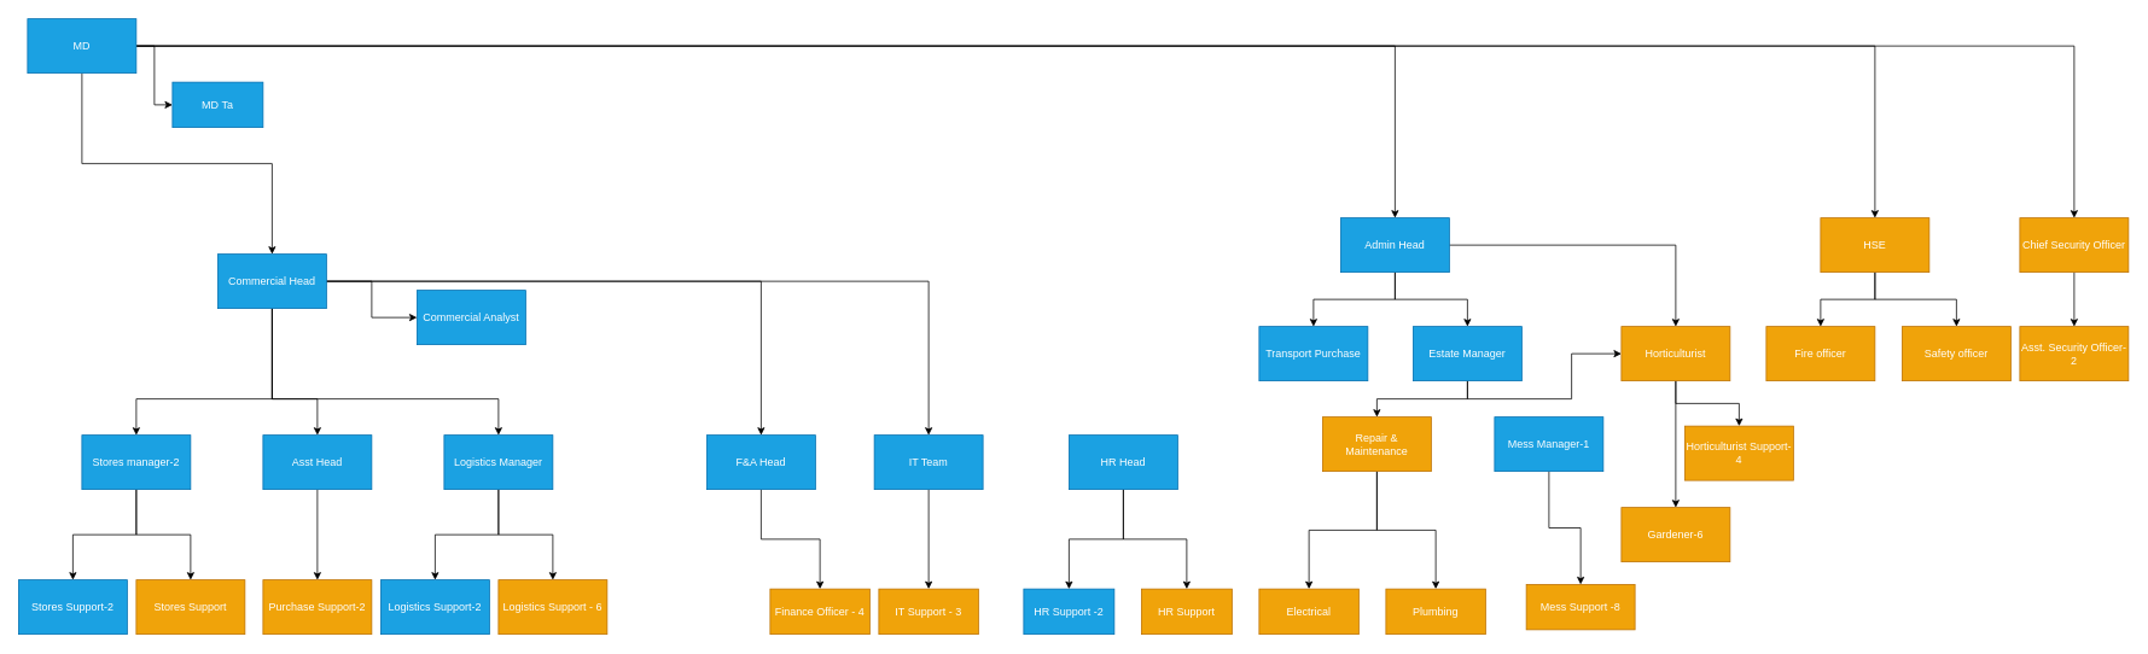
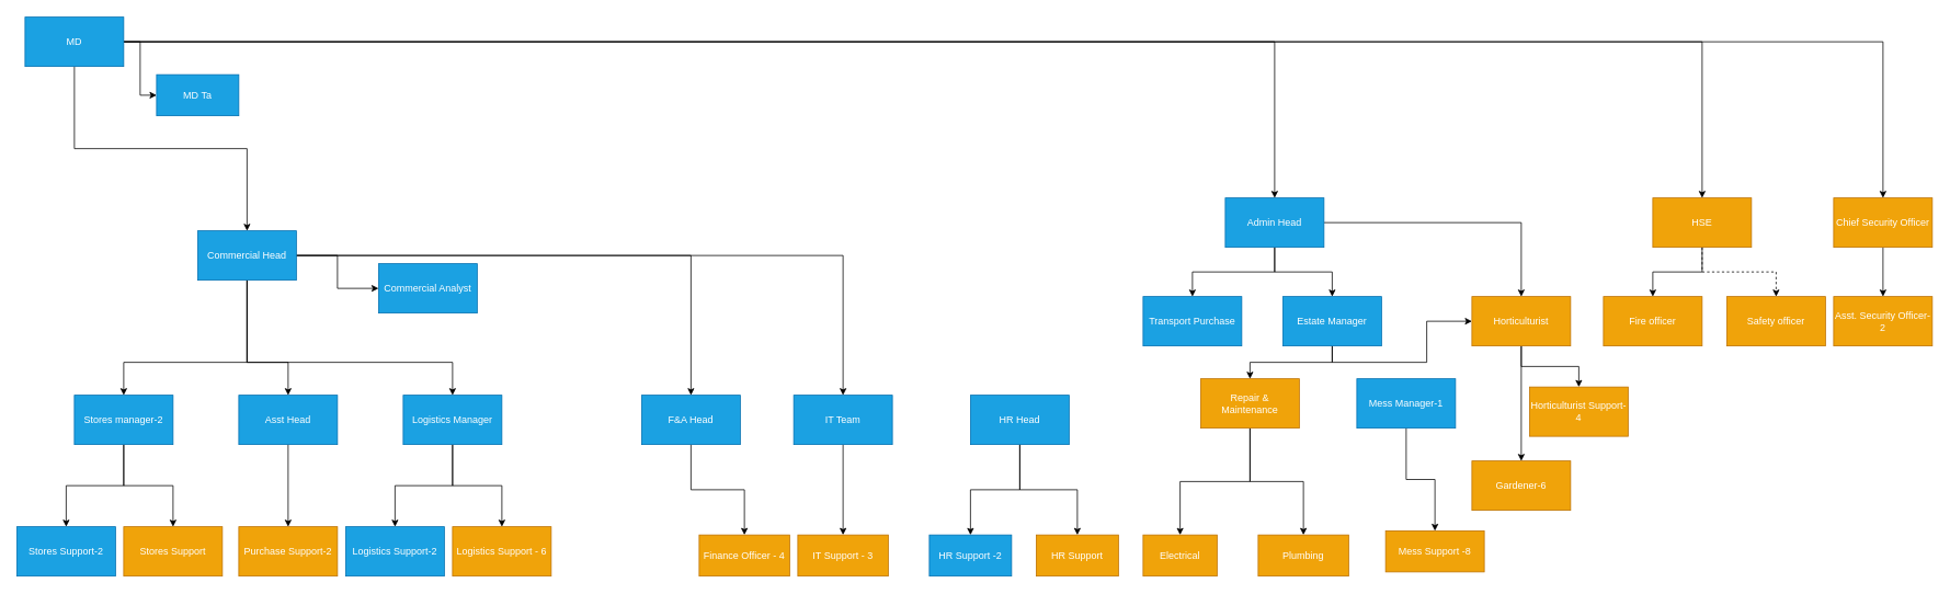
  <mxCell id="0" />
  <mxCell id="1" parent="0" />
  <mxCell id="2" style="edgeStyle=orthogonalEdgeStyle;rounded=0;orthogonalLoop=1;jettySize=auto;html=1;entryX=0;entryY=0.5;entryDx=0;entryDy=0;exitX=1;exitY=0.5;exitDx=0;exitDy=0;" edge="1" parent="1" source="7" target="8"><mxGeometry relative="1" as="geometry"><mxPoint x="160" y="50" as="sourcePoint" /></mxGeometry></mxCell>
  <mxCell id="3" style="edgeStyle=orthogonalEdgeStyle;rounded=0;orthogonalLoop=1;jettySize=auto;html=1;exitX=0.5;exitY=1;exitDx=0;exitDy=0;entryX=0.5;entryY=0;entryDx=0;entryDy=0;" edge="1" parent="1" source="7" target="15"><mxGeometry relative="1" as="geometry" /></mxCell>
  <mxCell id="4" style="edgeStyle=orthogonalEdgeStyle;rounded=0;orthogonalLoop=1;jettySize=auto;html=1;exitX=1;exitY=0.5;exitDx=0;exitDy=0;entryX=0.5;entryY=0;entryDx=0;entryDy=0;" edge="1" parent="1" source="7" target="64"><mxGeometry relative="1" as="geometry" /></mxCell>
  <mxCell id="5" style="edgeStyle=orthogonalEdgeStyle;rounded=0;orthogonalLoop=1;jettySize=auto;html=1;exitX=1;exitY=0.5;exitDx=0;exitDy=0;" edge="1" parent="1" source="7" target="68"><mxGeometry relative="1" as="geometry" /></mxCell>
  <mxCell id="6" style="edgeStyle=orthogonalEdgeStyle;rounded=0;orthogonalLoop=1;jettySize=auto;html=1;exitX=1;exitY=0.5;exitDx=0;exitDy=0;entryX=0.5;entryY=0;entryDx=0;entryDy=0;" edge="1" parent="1" source="7" target="61"><mxGeometry relative="1" as="geometry" /></mxCell>
  <mxCell id="7" value="MD" style="rounded=0;whiteSpace=wrap;html=1;fillColor=#1ba1e2;strokeColor=#006EAF;fontColor=#ffffff;" vertex="1" parent="1"><mxGeometry x="30" y="20" width="120" height="60" as="geometry" /></mxCell>
  <mxCell id="8" value="MD Ta" style="rounded=0;whiteSpace=wrap;html=1;fillColor=#1ba1e2;strokeColor=#006EAF;fontColor=#ffffff;" vertex="1" parent="1"><mxGeometry x="190" y="90" width="100" height="50" as="geometry" /></mxCell>
  <mxCell id="9" style="edgeStyle=orthogonalEdgeStyle;rounded=0;orthogonalLoop=1;jettySize=auto;html=1;exitX=1;exitY=0.5;exitDx=0;exitDy=0;" edge="1" parent="1" source="15" target="16"><mxGeometry relative="1" as="geometry" /></mxCell>
  <mxCell id="10" style="edgeStyle=orthogonalEdgeStyle;rounded=0;orthogonalLoop=1;jettySize=auto;html=1;exitX=0.5;exitY=1;exitDx=0;exitDy=0;entryX=0.5;entryY=0;entryDx=0;entryDy=0;" edge="1" parent="1" source="15" target="24"><mxGeometry relative="1" as="geometry"><Array as="points"><mxPoint x="300" y="440" /><mxPoint x="550" y="440" /></Array></mxGeometry></mxCell>
  <mxCell id="11" style="edgeStyle=orthogonalEdgeStyle;rounded=0;orthogonalLoop=1;jettySize=auto;html=1;exitX=0.5;exitY=1;exitDx=0;exitDy=0;" edge="1" parent="1" source="15" target="18"><mxGeometry relative="1" as="geometry"><Array as="points"><mxPoint x="300" y="440" /><mxPoint x="350" y="440" /></Array></mxGeometry></mxCell>
  <mxCell id="12" style="edgeStyle=orthogonalEdgeStyle;rounded=0;orthogonalLoop=1;jettySize=auto;html=1;exitX=0.5;exitY=1;exitDx=0;exitDy=0;" edge="1" parent="1" source="15" target="21"><mxGeometry relative="1" as="geometry"><Array as="points"><mxPoint x="300" y="440" /><mxPoint x="150" y="440" /></Array></mxGeometry></mxCell>
  <mxCell id="13" style="edgeStyle=orthogonalEdgeStyle;rounded=0;orthogonalLoop=1;jettySize=auto;html=1;exitX=1;exitY=0.5;exitDx=0;exitDy=0;" edge="1" parent="1" source="15" target="26"><mxGeometry relative="1" as="geometry" /></mxCell>
  <mxCell id="14" style="edgeStyle=orthogonalEdgeStyle;rounded=0;orthogonalLoop=1;jettySize=auto;html=1;exitX=1;exitY=0.5;exitDx=0;exitDy=0;" edge="1" parent="1" source="15" target="28"><mxGeometry relative="1" as="geometry" /></mxCell>
  <mxCell id="15" value="Commercial Head" style="rounded=0;whiteSpace=wrap;html=1;fillColor=#1ba1e2;strokeColor=#006EAF;fontColor=#ffffff;" vertex="1" parent="1"><mxGeometry x="240" y="280" width="120" height="60" as="geometry" /></mxCell>
  <mxCell id="16" value="Commercial Analyst" style="rounded=0;whiteSpace=wrap;html=1;fillColor=#1ba1e2;strokeColor=#006EAF;fontColor=#ffffff;" vertex="1" parent="1"><mxGeometry x="460" y="320" width="120" height="60" as="geometry" /></mxCell>
  <mxCell id="17" style="edgeStyle=orthogonalEdgeStyle;rounded=0;orthogonalLoop=1;jettySize=auto;html=1;exitX=0.5;exitY=1;exitDx=0;exitDy=0;" edge="1" parent="1" source="18" target="33"><mxGeometry relative="1" as="geometry" /></mxCell>
  <mxCell id="18" value="Asst Head" style="rounded=0;whiteSpace=wrap;html=1;fillColor=#1ba1e2;strokeColor=#006EAF;fontColor=#ffffff;" vertex="1" parent="1"><mxGeometry x="290" y="480" width="120" height="60" as="geometry" /></mxCell>
  <mxCell id="19" value="" style="edgeStyle=orthogonalEdgeStyle;rounded=0;orthogonalLoop=1;jettySize=auto;html=1;" edge="1" parent="1" source="21" target="31"><mxGeometry relative="1" as="geometry" /></mxCell>
  <mxCell id="20" style="edgeStyle=orthogonalEdgeStyle;rounded=0;orthogonalLoop=1;jettySize=auto;html=1;exitX=0.5;exitY=1;exitDx=0;exitDy=0;entryX=0.5;entryY=0;entryDx=0;entryDy=0;" edge="1" parent="1" source="21" target="32"><mxGeometry relative="1" as="geometry" /></mxCell>
  <mxCell id="21" value="Stores manager-2" style="rounded=0;whiteSpace=wrap;html=1;fillColor=#1ba1e2;strokeColor=#006EAF;fontColor=#ffffff;" vertex="1" parent="1"><mxGeometry x="90" y="480" width="120" height="60" as="geometry" /></mxCell>
  <mxCell id="22" style="edgeStyle=orthogonalEdgeStyle;rounded=0;orthogonalLoop=1;jettySize=auto;html=1;exitX=0.5;exitY=1;exitDx=0;exitDy=0;" edge="1" parent="1" source="24" target="34"><mxGeometry relative="1" as="geometry" /></mxCell>
  <mxCell id="23" style="edgeStyle=orthogonalEdgeStyle;rounded=0;orthogonalLoop=1;jettySize=auto;html=1;exitX=0.5;exitY=1;exitDx=0;exitDy=0;" edge="1" parent="1" source="24" target="35"><mxGeometry relative="1" as="geometry" /></mxCell>
  <mxCell id="24" value="Logistics Manager" style="rounded=0;whiteSpace=wrap;html=1;fillColor=#1ba1e2;strokeColor=#006EAF;fontColor=#ffffff;" vertex="1" parent="1"><mxGeometry x="490" y="480" width="120" height="60" as="geometry" /></mxCell>
  <mxCell id="25" style="edgeStyle=orthogonalEdgeStyle;rounded=0;orthogonalLoop=1;jettySize=auto;html=1;exitX=0.5;exitY=1;exitDx=0;exitDy=0;" edge="1" parent="1" source="26" target="30"><mxGeometry relative="1" as="geometry" /></mxCell>
  <mxCell id="26" value="F&amp;amp;A Head" style="rounded=0;whiteSpace=wrap;html=1;fillColor=#1ba1e2;strokeColor=#006EAF;fontColor=#ffffff;" vertex="1" parent="1"><mxGeometry x="780" y="480" width="120" height="60" as="geometry" /></mxCell>
  <mxCell id="27" style="edgeStyle=orthogonalEdgeStyle;rounded=0;orthogonalLoop=1;jettySize=auto;html=1;exitX=0.5;exitY=1;exitDx=0;exitDy=0;entryX=0.5;entryY=0;entryDx=0;entryDy=0;" edge="1" parent="1" source="28" target="29"><mxGeometry relative="1" as="geometry" /></mxCell>
  <mxCell id="28" value="IT Team" style="rounded=0;whiteSpace=wrap;html=1;fillColor=#1ba1e2;strokeColor=#006EAF;fontColor=#ffffff;" vertex="1" parent="1"><mxGeometry x="965" y="480" width="120" height="60" as="geometry" /></mxCell>
  <mxCell id="29" value="IT Support - 3" style="rounded=0;whiteSpace=wrap;html=1;fillColor=#f0a30a;strokeColor=#BD7000;fontColor=#ffffff;" vertex="1" parent="1"><mxGeometry x="970" y="650" width="110" height="50" as="geometry" /></mxCell>
  <mxCell id="30" value="Finance Officer - 4" style="rounded=0;whiteSpace=wrap;html=1;fillColor=#f0a30a;strokeColor=#BD7000;fontColor=#ffffff;" vertex="1" parent="1"><mxGeometry x="850" y="650" width="110" height="50" as="geometry" /></mxCell>
  <mxCell id="31" value="Stores Support-2" style="whiteSpace=wrap;html=1;rounded=0;fillColor=#1ba1e2;strokeColor=#006EAF;fontColor=#ffffff;" vertex="1" parent="1"><mxGeometry x="20" y="640" width="120" height="60" as="geometry" /></mxCell>
  <mxCell id="32" value="Stores Support" style="rounded=0;whiteSpace=wrap;html=1;fillColor=#f0a30a;strokeColor=#BD7000;fontColor=#ffffff;" vertex="1" parent="1"><mxGeometry x="150" y="640" width="120" height="60" as="geometry" /></mxCell>
  <mxCell id="33" value="Purchase Support-2" style="rounded=0;whiteSpace=wrap;html=1;fillColor=#f0a30a;strokeColor=#BD7000;fontColor=#ffffff;" vertex="1" parent="1"><mxGeometry x="290" y="640" width="120" height="60" as="geometry" /></mxCell>
  <mxCell id="34" value="Logistics Support-2" style="rounded=0;whiteSpace=wrap;html=1;fillColor=#1ba1e2;strokeColor=#006EAF;fontColor=#ffffff;" vertex="1" parent="1"><mxGeometry x="420" y="640" width="120" height="60" as="geometry" /></mxCell>
  <mxCell id="35" value="Logistics Support - 6" style="rounded=0;whiteSpace=wrap;html=1;fillColor=#f0a30a;strokeColor=#BD7000;fontColor=#ffffff;" vertex="1" parent="1"><mxGeometry x="550" y="640" width="120" height="60" as="geometry" /></mxCell>
  <mxCell id="36" value="HR Support -2" style="rounded=0;whiteSpace=wrap;html=1;fillColor=#1ba1e2;strokeColor=#006EAF;fontColor=#ffffff;" vertex="1" parent="1"><mxGeometry x="1130" y="650" width="100" height="50" as="geometry" /></mxCell>
  <mxCell id="37" value="HR Support" style="rounded=0;whiteSpace=wrap;html=1;fillColor=#f0a30a;strokeColor=#BD7000;fontColor=#ffffff;" vertex="1" parent="1"><mxGeometry x="1260" y="650" width="100" height="50" as="geometry" /></mxCell>
  <mxCell id="38" style="edgeStyle=orthogonalEdgeStyle;rounded=0;orthogonalLoop=1;jettySize=auto;html=1;exitX=0.5;exitY=1;exitDx=0;exitDy=0;entryX=0.5;entryY=0;entryDx=0;entryDy=0;" edge="1" parent="1" source="40" target="36"><mxGeometry relative="1" as="geometry" /></mxCell>
  <mxCell id="39" style="edgeStyle=orthogonalEdgeStyle;rounded=0;orthogonalLoop=1;jettySize=auto;html=1;exitX=0.5;exitY=1;exitDx=0;exitDy=0;" edge="1" parent="1" source="40" target="37"><mxGeometry relative="1" as="geometry" /></mxCell>
  <mxCell id="40" value="HR Head" style="rounded=0;whiteSpace=wrap;html=1;fillColor=#1ba1e2;strokeColor=#006EAF;fontColor=#ffffff;" vertex="1" parent="1"><mxGeometry x="1180" y="480" width="120" height="60" as="geometry" /></mxCell>
  <mxCell id="41" value="Transport Purchase" style="rounded=0;whiteSpace=wrap;html=1;fillColor=#1ba1e2;strokeColor=#006EAF;fontColor=#ffffff;" vertex="1" parent="1"><mxGeometry x="1390" y="360" width="120" height="60" as="geometry" /></mxCell>
  <mxCell id="42" value="" style="edgeStyle=orthogonalEdgeStyle;rounded=0;orthogonalLoop=1;jettySize=auto;html=1;" edge="1" parent="1" source="44" target="47"><mxGeometry relative="1" as="geometry" /></mxCell>
  <mxCell id="43" style="edgeStyle=orthogonalEdgeStyle;rounded=0;orthogonalLoop=1;jettySize=auto;html=1;exitX=0.5;exitY=1;exitDx=0;exitDy=0;" edge="1" parent="1" source="44" target="55"><mxGeometry relative="1" as="geometry" /></mxCell>
  <mxCell id="44" value="Estate Manager" style="rounded=0;whiteSpace=wrap;html=1;fillColor=#1ba1e2;strokeColor=#006EAF;fontColor=#ffffff;" vertex="1" parent="1"><mxGeometry x="1560" y="360" width="120" height="60" as="geometry" /></mxCell>
  <mxCell id="45" style="edgeStyle=orthogonalEdgeStyle;rounded=0;orthogonalLoop=1;jettySize=auto;html=1;exitX=0.5;exitY=1;exitDx=0;exitDy=0;entryX=0.5;entryY=0;entryDx=0;entryDy=0;" edge="1" parent="1" source="47" target="49"><mxGeometry relative="1" as="geometry" /></mxCell>
  <mxCell id="46" style="edgeStyle=orthogonalEdgeStyle;rounded=0;orthogonalLoop=1;jettySize=auto;html=1;exitX=0.5;exitY=1;exitDx=0;exitDy=0;" edge="1" parent="1" source="47" target="48"><mxGeometry relative="1" as="geometry" /></mxCell>
  <mxCell id="47" value="Repair &amp;amp; Maintenance" style="whiteSpace=wrap;html=1;rounded=0;fontColor=#ffffff;strokeColor=#BD7000;fillColor=#f0a30a;" vertex="1" parent="1"><mxGeometry x="1460" y="460" width="120" height="60" as="geometry" /></mxCell>
  <mxCell id="48" value="Plumbing" style="rounded=0;whiteSpace=wrap;html=1;fillColor=#f0a30a;strokeColor=#BD7000;fontColor=#ffffff;" vertex="1" parent="1"><mxGeometry x="1530" y="650" width="110" height="50" as="geometry" /></mxCell>
- <mxCell id="49" value="Electrical" style="rounded=0;whiteSpace=wrap;html=1;fillColor=#f0a30a;strokeColor=#BD7000;fontColor=#ffffff;" vertex="1" parent="1"><mxGeometry x="1390" y="650" width="110" height="50" as="geometry" /></mxCell>
+ <mxCell id="49" value="Electrical" style="rounded=0;whiteSpace=wrap;html=1;fillColor=#f0a30a;strokeColor=#BD7000;fontColor=#ffffff;" vertex="1" parent="1"><mxGeometry x="1390" y="650" width="90" height="50" as="geometry" /></mxCell>
  <mxCell id="50" value="" style="edgeStyle=orthogonalEdgeStyle;rounded=0;orthogonalLoop=1;jettySize=auto;html=1;" edge="1" parent="1" source="51" target="52"><mxGeometry relative="1" as="geometry" /></mxCell>
  <mxCell id="51" value="Mess Manager-1" style="rounded=0;whiteSpace=wrap;html=1;fillColor=#1ba1e2;strokeColor=#006EAF;fontColor=#ffffff;" vertex="1" parent="1"><mxGeometry x="1650" y="460" width="120" height="60" as="geometry" /></mxCell>
  <mxCell id="52" value="Mess Support -8" style="rounded=0;whiteSpace=wrap;html=1;fillColor=#f0a30a;strokeColor=#BD7000;fontColor=#ffffff;" vertex="1" parent="1"><mxGeometry x="1685" y="645" width="120" height="50" as="geometry" /></mxCell>
  <mxCell id="53" value="" style="edgeStyle=orthogonalEdgeStyle;rounded=0;orthogonalLoop=1;jettySize=auto;html=1;" edge="1" parent="1" source="55" target="56"><mxGeometry relative="1" as="geometry" /></mxCell>
  <mxCell id="54" style="edgeStyle=orthogonalEdgeStyle;rounded=0;orthogonalLoop=1;jettySize=auto;html=1;exitX=0.5;exitY=1;exitDx=0;exitDy=0;entryX=0.5;entryY=0;entryDx=0;entryDy=0;" edge="1" parent="1" source="55" target="57"><mxGeometry relative="1" as="geometry" /></mxCell>
  <mxCell id="55" value="Horticulturist" style="rounded=0;whiteSpace=wrap;html=1;fillColor=#f0a30a;strokeColor=#BD7000;fontColor=#ffffff;" vertex="1" parent="1"><mxGeometry x="1790" y="360" width="120" height="60" as="geometry" /></mxCell>
  <mxCell id="56" value="Gardener-6" style="whiteSpace=wrap;html=1;rounded=0;fillColor=#f0a30a;strokeColor=#BD7000;fontColor=#ffffff;" vertex="1" parent="1"><mxGeometry x="1790" y="560" width="120" height="60" as="geometry" /></mxCell>
  <mxCell id="57" value="Horticulturist Support-4" style="rounded=0;whiteSpace=wrap;html=1;fillColor=#f0a30a;strokeColor=#BD7000;fontColor=#ffffff;" vertex="1" parent="1"><mxGeometry x="1860" y="470" width="120" height="60" as="geometry" /></mxCell>
  <mxCell id="58" style="edgeStyle=orthogonalEdgeStyle;rounded=0;orthogonalLoop=1;jettySize=auto;html=1;exitX=0.5;exitY=1;exitDx=0;exitDy=0;entryX=0.5;entryY=0;entryDx=0;entryDy=0;" edge="1" parent="1" source="61" target="41"><mxGeometry relative="1" as="geometry" /></mxCell>
  <mxCell id="59" style="edgeStyle=orthogonalEdgeStyle;rounded=0;orthogonalLoop=1;jettySize=auto;html=1;exitX=0.5;exitY=1;exitDx=0;exitDy=0;entryX=0.5;entryY=0;entryDx=0;entryDy=0;" edge="1" parent="1" source="61" target="44"><mxGeometry relative="1" as="geometry" /></mxCell>
  <mxCell id="60" style="edgeStyle=orthogonalEdgeStyle;rounded=0;orthogonalLoop=1;jettySize=auto;html=1;exitX=1;exitY=0.5;exitDx=0;exitDy=0;entryX=0.5;entryY=0;entryDx=0;entryDy=0;" edge="1" parent="1" source="61" target="55"><mxGeometry relative="1" as="geometry" /></mxCell>
- <mxCell id="61" value="Admin Head" style="rounded=0;whiteSpace=wrap;html=1;fillColor=#1ba1e2;strokeColor=#006EAF;fontColor=#ffffff;" vertex="1" parent="1"><mxGeometry x="1480" y="240" width="120" height="60" as="geometry" /></mxCell>
+ <mxCell id="61" value="Admin Head" style="rounded=0;whiteSpace=wrap;html=1;fillColor=#1ba1e2;strokeColor=#006EAF;fontColor=#ffffff;" vertex="1" parent="1"><mxGeometry x="1490" y="240" width="120" height="60" as="geometry" /></mxCell>
  <mxCell id="62" style="edgeStyle=orthogonalEdgeStyle;rounded=0;orthogonalLoop=1;jettySize=auto;html=1;exitX=0.5;exitY=1;exitDx=0;exitDy=0;" edge="1" parent="1" source="64" target="65"><mxGeometry relative="1" as="geometry" /></mxCell>
- <mxCell id="63" style="edgeStyle=orthogonalEdgeStyle;rounded=0;orthogonalLoop=1;jettySize=auto;html=1;exitX=0.5;exitY=1;exitDx=0;exitDy=0;entryX=0.5;entryY=0;entryDx=0;entryDy=0;" edge="1" parent="1" source="64" target="66"><mxGeometry relative="1" as="geometry" /></mxCell>
+ <mxCell id="63" style="edgeStyle=orthogonalEdgeStyle;rounded=0;orthogonalLoop=1;jettySize=auto;html=1;exitX=0.5;exitY=1;exitDx=0;exitDy=0;entryX=0.5;entryY=0;entryDx=0;entryDy=0;dashed=1;" edge="1" parent="1" source="64" target="66"><mxGeometry relative="1" as="geometry" /></mxCell>
  <mxCell id="64" value="HSE" style="rounded=0;whiteSpace=wrap;html=1;fillColor=#f0a30a;strokeColor=#BD7000;fontColor=#ffffff;" vertex="1" parent="1"><mxGeometry x="2010" y="240" width="120" height="60" as="geometry" /></mxCell>
  <mxCell id="65" value="Fire officer" style="rounded=0;whiteSpace=wrap;html=1;fillColor=#f0a30a;strokeColor=#BD7000;fontColor=#ffffff;" vertex="1" parent="1"><mxGeometry x="1950" y="360" width="120" height="60" as="geometry" /></mxCell>
  <mxCell id="66" value="Safety officer" style="rounded=0;whiteSpace=wrap;html=1;fillColor=#f0a30a;strokeColor=#BD7000;fontColor=#ffffff;" vertex="1" parent="1"><mxGeometry x="2100" y="360" width="120" height="60" as="geometry" /></mxCell>
  <mxCell id="67" style="edgeStyle=orthogonalEdgeStyle;rounded=0;orthogonalLoop=1;jettySize=auto;html=1;exitX=0.5;exitY=1;exitDx=0;exitDy=0;entryX=0.5;entryY=0;entryDx=0;entryDy=0;" edge="1" parent="1" source="68" target="69"><mxGeometry relative="1" as="geometry" /></mxCell>
  <mxCell id="68" value="Chief Security Officer" style="rounded=0;whiteSpace=wrap;html=1;fillColor=#f0a30a;strokeColor=#BD7000;fontColor=#ffffff;" vertex="1" parent="1"><mxGeometry x="2230" y="240" width="120" height="60" as="geometry" /></mxCell>
  <mxCell id="69" value="Asst. Security Officer-2" style="rounded=0;whiteSpace=wrap;html=1;fillColor=#f0a30a;strokeColor=#BD7000;fontColor=#ffffff;" vertex="1" parent="1"><mxGeometry x="2230" y="360" width="120" height="60" as="geometry" /></mxCell>
